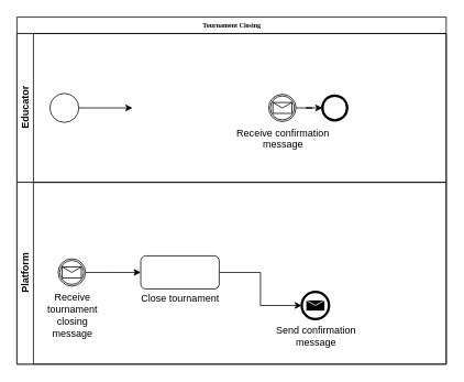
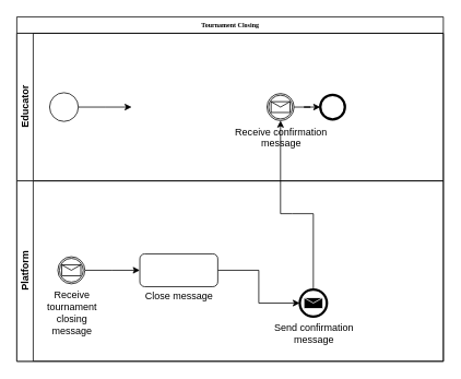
  <mxCell id="0" />
  <mxCell id="1" parent="0" />
  <mxCell id="2" value="Tournament Closing" style="swimlane;html=1;childLayout=stackLayout;horizontal=1;startSize=20;horizontalStack=0;rounded=0;shadow=0;labelBackgroundColor=none;strokeWidth=1;fontFamily=Verdana;fontSize=8;align=center;" vertex="1" parent="1"><mxGeometry x="20" y="20" width="520" height="420" as="geometry" /></mxCell>
  <mxCell id="3" value="Educator" style="swimlane;html=1;startSize=20;horizontal=0;" vertex="1" parent="2"><mxGeometry y="20" width="520" height="180" as="geometry" /></mxCell>
  <mxCell id="4" style="edgeStyle=orthogonalEdgeStyle;rounded=0;orthogonalLoop=1;jettySize=auto;html=1;entryX=0;entryY=0.5;entryDx=0;entryDy=0;entryPerimeter=0;" edge="1" parent="3" source="5"><mxGeometry relative="1" as="geometry"><mxPoint x="140" y="90" as="targetPoint" /></mxGeometry></mxCell>
  <mxCell id="5" value="" style="points=[[0.145,0.145,0],[0.5,0,0],[0.855,0.145,0],[1,0.5,0],[0.855,0.855,0],[0.5,1,0],[0.145,0.855,0],[0,0.5,0]];shape=mxgraph.bpmn.event;html=1;verticalLabelPosition=bottom;labelBackgroundColor=#ffffff;verticalAlign=top;align=center;perimeter=ellipsePerimeter;outlineConnect=0;aspect=fixed;outline=standard;symbol=general;" vertex="1" parent="3"><mxGeometry x="40" y="72.5" width="35" height="35" as="geometry" /></mxCell>
  <mxCell id="6" style="edgeStyle=orthogonalEdgeStyle;rounded=0;orthogonalLoop=1;jettySize=auto;html=1;entryX=0;entryY=0.5;entryDx=0;entryDy=0;entryPerimeter=0;" edge="1" parent="3" source="7" target="8"><mxGeometry relative="1" as="geometry" /></mxCell>
  <mxCell id="7" value="&lt;div&gt;Receive confirmation&lt;/div&gt;&lt;div&gt;message&lt;br&gt;&lt;/div&gt;" style="points=[[0.145,0.145,0],[0.5,0,0],[0.855,0.145,0],[1,0.5,0],[0.855,0.855,0],[0.5,1,0],[0.145,0.855,0],[0,0.5,0]];shape=mxgraph.bpmn.event;html=1;verticalLabelPosition=bottom;labelBackgroundColor=#ffffff;verticalAlign=top;align=center;perimeter=ellipsePerimeter;outlineConnect=0;aspect=fixed;outline=catching;symbol=message;" vertex="1" parent="3"><mxGeometry x="305" y="73.5" width="33" height="33" as="geometry" /></mxCell>
  <mxCell id="8" value="" style="points=[[0.145,0.145,0],[0.5,0,0],[0.855,0.145,0],[1,0.5,0],[0.855,0.855,0],[0.5,1,0],[0.145,0.855,0],[0,0.5,0]];shape=mxgraph.bpmn.event;html=1;verticalLabelPosition=bottom;labelBackgroundColor=#ffffff;verticalAlign=top;align=center;perimeter=ellipsePerimeter;outlineConnect=0;aspect=fixed;outline=end;symbol=terminate2;" vertex="1" parent="3"><mxGeometry x="370" y="75" width="30" height="30" as="geometry" /></mxCell>
  <mxCell id="9" value="Platform" style="swimlane;html=1;startSize=20;horizontal=0;" vertex="1" parent="1"><mxGeometry x="20" y="220" width="520" height="220" as="geometry" /></mxCell>
  <mxCell id="10" style="edgeStyle=orthogonalEdgeStyle;rounded=0;orthogonalLoop=1;jettySize=auto;html=1;entryX=0;entryY=0.5;entryDx=0;entryDy=0;entryPerimeter=0;" edge="1" parent="9" source="11"><mxGeometry relative="1" as="geometry"><mxPoint x="150" y="109" as="targetPoint" /></mxGeometry></mxCell>
  <mxCell id="11" value="&lt;div&gt;Receive&lt;/div&gt;&lt;div&gt;tournament &lt;br&gt;&lt;/div&gt;&lt;div&gt;closing&lt;/div&gt;&lt;div&gt;message&lt;br&gt;&lt;/div&gt;" style="points=[[0.145,0.145,0],[0.5,0,0],[0.855,0.145,0],[1,0.5,0],[0.855,0.855,0],[0.5,1,0],[0.145,0.855,0],[0,0.5,0]];shape=mxgraph.bpmn.event;html=1;verticalLabelPosition=bottom;labelBackgroundColor=#ffffff;verticalAlign=top;align=center;perimeter=ellipsePerimeter;outlineConnect=0;aspect=fixed;outline=catching;symbol=message;" vertex="1" parent="9"><mxGeometry x="50" y="92.5" width="33" height="33" as="geometry" /></mxCell>
  <mxCell id="12" style="edgeStyle=orthogonalEdgeStyle;rounded=0;orthogonalLoop=1;jettySize=auto;html=1;entryX=0;entryY=0.5;entryDx=0;entryDy=0;entryPerimeter=0;" edge="1" parent="9" source="13" target="15"><mxGeometry relative="1" as="geometry" /></mxCell>
  <mxCell id="13" value="" style="rounded=1;whiteSpace=wrap;html=1;" vertex="1" parent="9"><mxGeometry x="150" y="89" width="95" height="40" as="geometry" /></mxCell>
- <mxCell id="14" value="Close tournament" style="text;html=1;strokeColor=none;fillColor=none;align=center;verticalAlign=middle;whiteSpace=wrap;rounded=0;" vertex="1" parent="9"><mxGeometry x="142.5" y="125.5" width="110" height="30" as="geometry" /></mxCell>
+ <mxCell id="14" value="Close message" style="text;html=1;strokeColor=none;fillColor=none;align=center;verticalAlign=middle;whiteSpace=wrap;rounded=0;" vertex="1" parent="9"><mxGeometry x="142.5" y="125.5" width="110" height="30" as="geometry" /></mxCell>
  <mxCell id="15" value="&lt;div&gt;Send confirmation&lt;/div&gt;&lt;div&gt;message&lt;br&gt;&lt;/div&gt;" style="points=[[0.145,0.145,0],[0.5,0,0],[0.855,0.145,0],[1,0.5,0],[0.855,0.855,0],[0.5,1,0],[0.145,0.855,0],[0,0.5,0]];shape=mxgraph.bpmn.event;html=1;verticalLabelPosition=bottom;labelBackgroundColor=#ffffff;verticalAlign=top;align=center;perimeter=ellipsePerimeter;outlineConnect=0;aspect=fixed;outline=end;symbol=message;" vertex="1" parent="9"><mxGeometry x="345" y="132.5" width="33" height="33" as="geometry" /></mxCell>
+ <mxCell id="16" style="edgeStyle=orthogonalEdgeStyle;rounded=0;orthogonalLoop=1;jettySize=auto;html=1;" edge="1" parent="1" source="15" target="7"><mxGeometry relative="1" as="geometry"><Array as="points"><mxPoint x="356" y="260" /><mxPoint x="316" y="260" /></Array></mxGeometry></mxCell>
